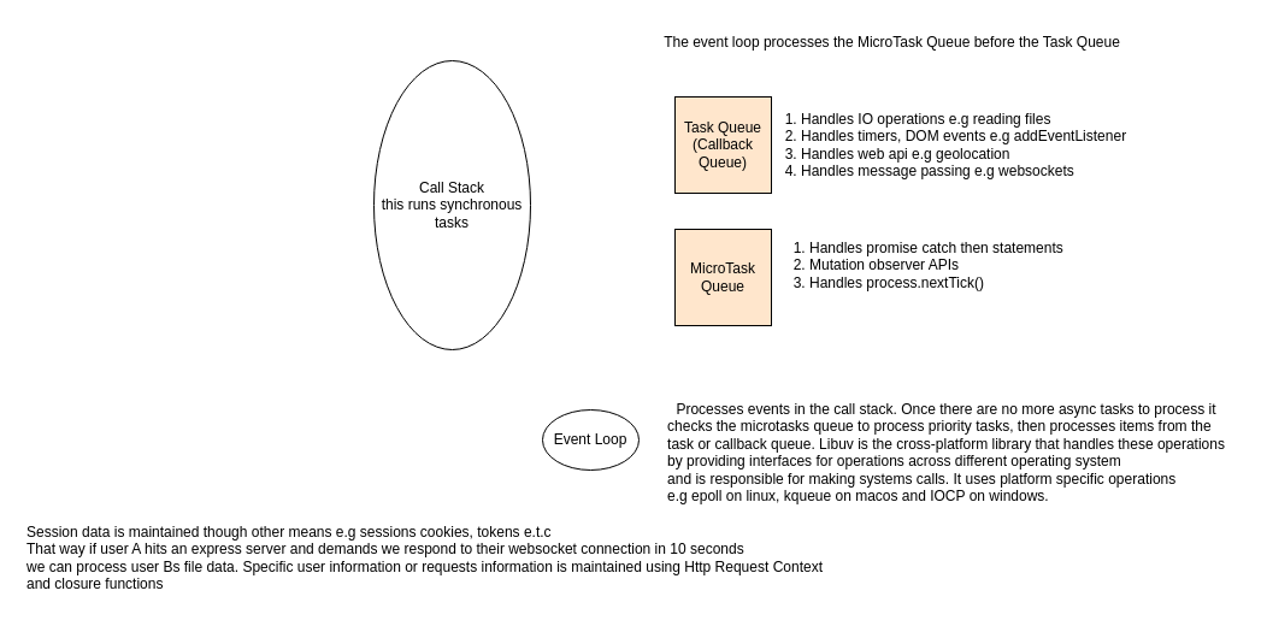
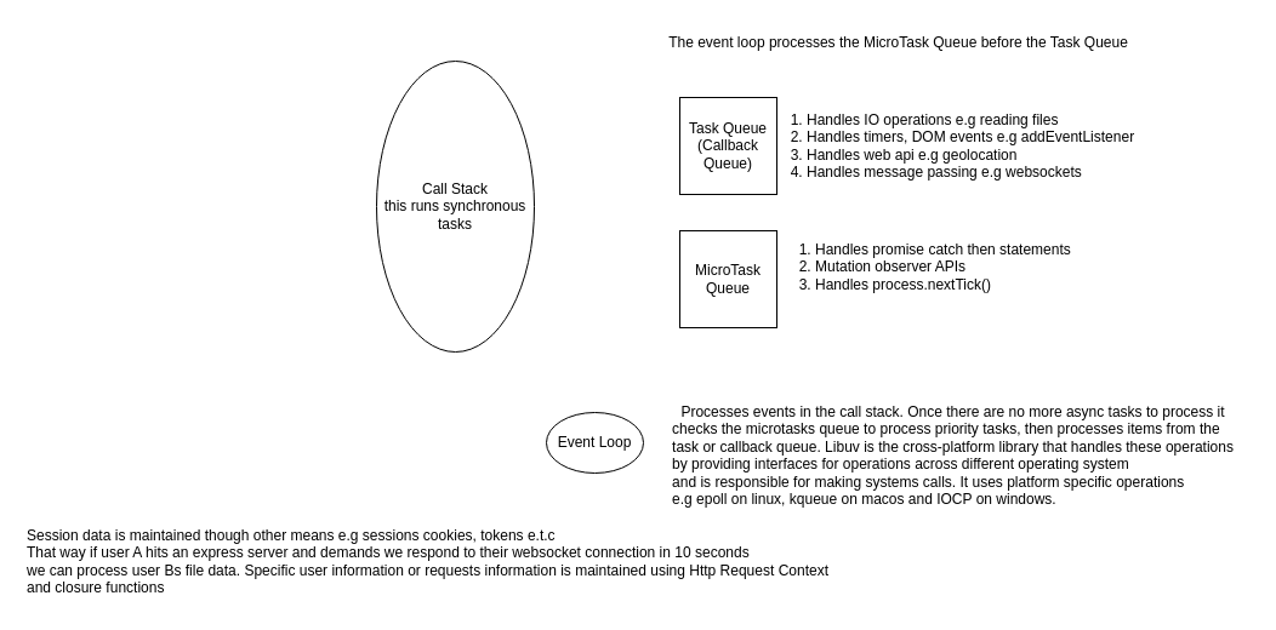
  <mxCell id="0" />
  <mxCell id="1" parent="0" />
- <mxCell id="2" value="Task Queue&lt;br&gt;(Callback Queue)" style="whiteSpace=wrap;html=1;aspect=fixed;fillColor=#ffe6cc;" vertex="1" parent="1"><mxGeometry x="560" y="80" width="80" height="80" as="geometry" /></mxCell>
- <mxCell id="3" value="MicroTask Queue" style="whiteSpace=wrap;html=1;aspect=fixed;fillColor=#ffe6cc;" vertex="1" parent="1"><mxGeometry x="560" y="190" width="80" height="80" as="geometry" /></mxCell>
+ <mxCell id="2" value="Task Queue&lt;br&gt;(Callback Queue)" style="whiteSpace=wrap;html=1;aspect=fixed;" vertex="1" parent="1"><mxGeometry x="560" y="80" width="80" height="80" as="geometry" /></mxCell>
+ <mxCell id="3" value="MicroTask Queue" style="whiteSpace=wrap;html=1;aspect=fixed;" vertex="1" parent="1"><mxGeometry x="560" y="190" width="80" height="80" as="geometry" /></mxCell>
  <mxCell id="4" value="&lt;ol&gt;&lt;li&gt;Handles IO operations e.g reading files&lt;/li&gt;&lt;li&gt;Handles timers, DOM events e.g addEventListener&lt;/li&gt;&lt;li&gt;Handles web api e.g geolocation&lt;/li&gt;&lt;li&gt;Handles message passing e.g websockets&amp;nbsp;&lt;/li&gt;&lt;/ol&gt;" style="text;html=1;align=left;verticalAlign=middle;resizable=0;points=[];autosize=1;strokeColor=none;fillColor=none;" vertex="1" parent="1"><mxGeometry x="623" y="70" width="330" height="100" as="geometry" /></mxCell>
  <mxCell id="5" value="&lt;ol&gt;&lt;li&gt;Handles promise catch then statements&lt;/li&gt;&lt;li&gt;Mutation observer APIs&lt;/li&gt;&lt;li&gt;Handles process.nextTick()&lt;/li&gt;&lt;/ol&gt;" style="text;html=1;align=left;verticalAlign=middle;resizable=0;points=[];autosize=1;strokeColor=none;fillColor=none;" vertex="1" parent="1"><mxGeometry x="630" y="180" width="270" height="80" as="geometry" /></mxCell>
  <mxCell id="6" value="The event loop processes the MicroTask Queue before the Task Queue" style="text;html=1;align=center;verticalAlign=middle;resizable=0;points=[];autosize=1;strokeColor=none;fillColor=none;" vertex="1" parent="1"><mxGeometry x="540" y="20" width="400" height="30" as="geometry" /></mxCell>
  <mxCell id="7" value="Call Stack&lt;br&gt;this runs synchronous tasks" style="ellipse;whiteSpace=wrap;html=1;direction=south;" vertex="1" parent="1"><mxGeometry x="310" y="50" width="130" height="240" as="geometry" /></mxCell>
  <mxCell id="8" value="Event Loop" style="ellipse;whiteSpace=wrap;html=1;" vertex="1" parent="1"><mxGeometry x="450" y="340" width="80" height="50" as="geometry" /></mxCell>
  <mxCell id="9" value="Processes events in the call stack. Once there are no more async tasks to process it&lt;br&gt;&lt;div style=&quot;text-align: left;&quot;&gt;&lt;span style=&quot;background-color: initial;&quot;&gt;checks the microtasks queue to process priority tasks, then processes items from the&lt;/span&gt;&lt;/div&gt;&lt;div style=&quot;text-align: left;&quot;&gt;&lt;span style=&quot;background-color: initial;&quot;&gt;task or callback queue. Libuv is the cross-platform library that handles these operations&lt;/span&gt;&lt;/div&gt;&lt;div style=&quot;text-align: left;&quot;&gt;&lt;span style=&quot;background-color: initial;&quot;&gt;by providing interfaces for operations across different operating system&lt;/span&gt;&lt;/div&gt;&lt;div style=&quot;text-align: left;&quot;&gt;&lt;span style=&quot;background-color: initial;&quot;&gt;and is responsible for making systems calls. It uses platform specific operations&lt;/span&gt;&lt;/div&gt;&lt;div style=&quot;text-align: left;&quot;&gt;&lt;span style=&quot;background-color: initial;&quot;&gt;e.g epoll on linux, kqueue on macos and IOCP on windows.&lt;/span&gt;&lt;/div&gt;&lt;div style=&quot;text-align: left;&quot;&gt;&lt;span style=&quot;background-color: initial;&quot;&gt;&lt;br&gt;&lt;/span&gt;&lt;/div&gt;&lt;div style=&quot;text-align: left;&quot;&gt;&lt;span style=&quot;background-color: initial;&quot;&gt;&lt;br&gt;&lt;/span&gt;&lt;/div&gt;" style="text;html=1;align=center;verticalAlign=middle;resizable=0;points=[];autosize=1;strokeColor=none;fillColor=none;" vertex="1" parent="1"><mxGeometry x="540" y="325" width="490" height="130" as="geometry" /></mxCell>
  <mxCell id="10" value="Session data is maintained though other means e.g sessions cookies, tokens e.t.c&lt;br&gt;That way if user A hits an express server and demands we respond to their websocket connection in 10 seconds&lt;br&gt;we can process user Bs file data. Specific user information or requests information is maintained using Http Request Context&lt;br&gt;and closure functions" style="text;html=1;align=left;verticalAlign=middle;resizable=0;points=[];autosize=1;strokeColor=none;fillColor=none;" vertex="1" parent="1"><mxGeometry x="20" y="428" width="680" height="70" as="geometry" /></mxCell>
